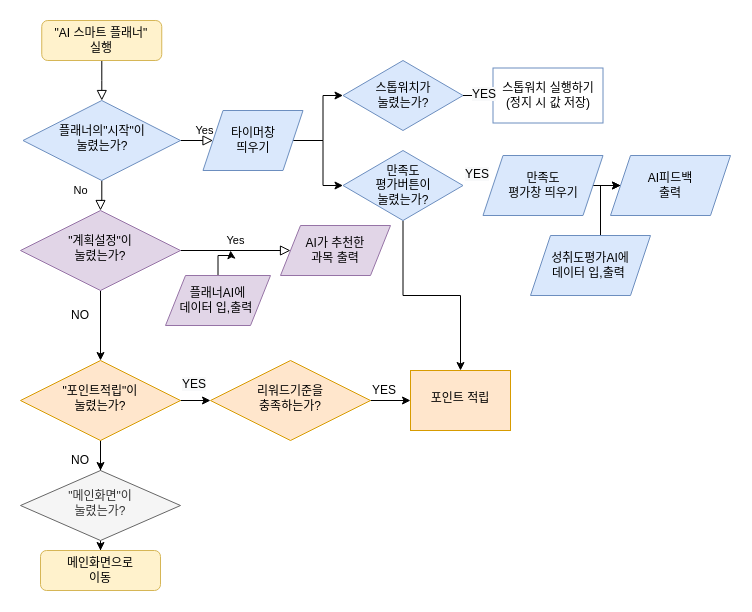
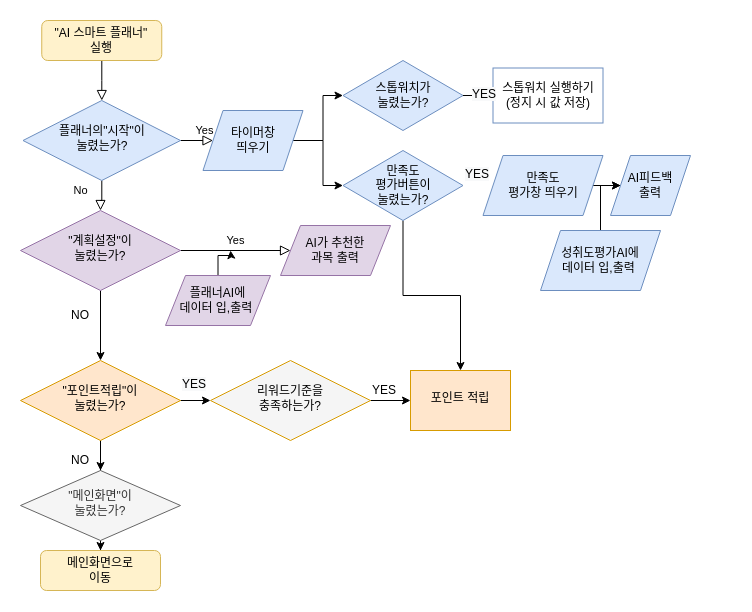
  <mxCell id="0" />
  <mxCell id="1" parent="0" />
  <mxCell id="2" value="" style="rounded=0;html=1;jettySize=auto;orthogonalLoop=1;fontSize=11;endArrow=block;endFill=0;endSize=8;strokeWidth=1;shadow=0;labelBackgroundColor=none;edgeStyle=orthogonalEdgeStyle;" parent="1" source="3" target="6" edge="1"><mxGeometry relative="1" as="geometry" /></mxCell>
  <mxCell id="3" value="&quot;AI 스마트 플래너&quot;&lt;br&gt;실행" style="rounded=1;whiteSpace=wrap;html=1;fontSize=12;glass=0;strokeWidth=1;shadow=0;fillColor=#fff2cc;strokeColor=#d6b656;" parent="1" vertex="1"><mxGeometry x="41.25" y="20" width="120" height="40" as="geometry" /></mxCell>
  <mxCell id="4" value="Yes" style="rounded=0;html=1;jettySize=auto;orthogonalLoop=1;fontSize=11;endArrow=block;endFill=0;endSize=8;strokeWidth=1;shadow=0;labelBackgroundColor=none;edgeStyle=orthogonalEdgeStyle;" parent="1" source="6" target="9" edge="1"><mxGeometry x="-1" y="114" relative="1" as="geometry"><mxPoint x="-11" y="-50" as="offset" /></mxGeometry></mxCell>
  <mxCell id="5" value="No" style="edgeStyle=orthogonalEdgeStyle;rounded=0;html=1;jettySize=auto;orthogonalLoop=1;fontSize=11;endArrow=block;endFill=0;endSize=8;strokeWidth=1;shadow=0;labelBackgroundColor=none;entryX=0;entryY=0.5;entryDx=0;entryDy=0;" parent="1" source="6" target="19" edge="1"><mxGeometry x="-1" y="-112" relative="1" as="geometry"><mxPoint x="-100" y="-62" as="offset" /><mxPoint x="230" y="140" as="targetPoint" /></mxGeometry></mxCell>
  <mxCell id="6" value="플래너의&quot;시작&quot;이 &lt;br&gt;눌렸는가?" style="rhombus;whiteSpace=wrap;html=1;shadow=0;fontFamily=Helvetica;fontSize=12;align=center;strokeWidth=1;spacing=6;spacingTop=-4;fillColor=#dae8fc;strokeColor=#6c8ebf;" parent="1" vertex="1"><mxGeometry x="22.5" y="100" width="157.5" height="80" as="geometry" /></mxCell>
  <mxCell id="7" value="Yes" style="edgeStyle=orthogonalEdgeStyle;rounded=0;html=1;jettySize=auto;orthogonalLoop=1;fontSize=11;endArrow=block;endFill=0;endSize=8;strokeWidth=1;shadow=0;labelBackgroundColor=none;entryX=0;entryY=0.5;entryDx=0;entryDy=0;" parent="1" source="9" target="30" edge="1"><mxGeometry y="10" relative="1" as="geometry"><mxPoint as="offset" /><mxPoint x="230" y="250" as="targetPoint" /></mxGeometry></mxCell>
  <mxCell id="8" value="" style="edgeStyle=orthogonalEdgeStyle;rounded=0;orthogonalLoop=1;jettySize=auto;html=1;" edge="1" parent="1" source="9" target="13"><mxGeometry relative="1" as="geometry" /></mxCell>
  <mxCell id="9" value="&quot;계획설정&quot;이&lt;br&gt;눌렸는가?" style="rhombus;whiteSpace=wrap;html=1;shadow=0;fontFamily=Helvetica;fontSize=12;align=center;strokeWidth=1;spacing=6;spacingTop=-4;fillColor=#e1d5e7;strokeColor=#9673a6;" parent="1" vertex="1"><mxGeometry x="20" y="210" width="160" height="80" as="geometry" /></mxCell>
  <mxCell id="10" value="" style="edgeStyle=orthogonalEdgeStyle;rounded=0;orthogonalLoop=1;jettySize=auto;html=1;" edge="1" parent="1"><mxGeometry relative="1" as="geometry"><mxPoint x="100" y="440" as="sourcePoint" /><mxPoint x="100" y="530" as="targetPoint" /></mxGeometry></mxCell>
  <mxCell id="11" value="" style="edgeStyle=orthogonalEdgeStyle;rounded=0;orthogonalLoop=1;jettySize=auto;html=1;" edge="1" parent="1" source="13" target="15"><mxGeometry relative="1" as="geometry" /></mxCell>
  <mxCell id="12" value="" style="edgeStyle=orthogonalEdgeStyle;rounded=0;orthogonalLoop=1;jettySize=auto;html=1;" edge="1" parent="1" source="13" target="34"><mxGeometry relative="1" as="geometry" /></mxCell>
  <mxCell id="13" value="&lt;span&gt;&quot;포인트적립&quot;이&lt;/span&gt;&lt;br&gt;&lt;span&gt;눌렸는가?&lt;/span&gt;" style="rhombus;whiteSpace=wrap;html=1;shadow=0;fontFamily=Helvetica;fontSize=12;align=center;strokeWidth=1;spacing=6;spacingTop=-4;fillColor=#ffe6cc;strokeColor=#d79b00;" vertex="1" parent="1"><mxGeometry x="20" y="360" width="160" height="80" as="geometry" /></mxCell>
  <mxCell id="14" value="" style="edgeStyle=orthogonalEdgeStyle;rounded=0;orthogonalLoop=1;jettySize=auto;html=1;" edge="1" parent="1" source="15" target="16"><mxGeometry relative="1" as="geometry" /></mxCell>
  <mxCell id="15" value="&quot;메인화면&quot;이&lt;br&gt;눌렸는가?" style="rhombus;whiteSpace=wrap;html=1;shadow=0;fontFamily=Helvetica;fontSize=12;align=center;strokeWidth=1;spacing=6;spacingTop=-4;fillColor=#f5f5f5;strokeColor=#666666;fontColor=#333333;" vertex="1" parent="1"><mxGeometry x="20" y="470" width="160" height="70" as="geometry" /></mxCell>
  <mxCell id="16" value="메인화면으로&lt;br&gt;이동" style="rounded=1;whiteSpace=wrap;html=1;fontSize=12;glass=0;strokeWidth=1;shadow=0;fillColor=#fff2cc;strokeColor=#d6b656;" vertex="1" parent="1"><mxGeometry x="40" y="550" width="120" height="40" as="geometry" /></mxCell>
  <mxCell id="17" value="" style="edgeStyle=orthogonalEdgeStyle;rounded=0;orthogonalLoop=1;jettySize=auto;html=1;" edge="1" parent="1" source="19" target="21"><mxGeometry relative="1" as="geometry" /></mxCell>
  <mxCell id="18" value="" style="edgeStyle=orthogonalEdgeStyle;rounded=0;orthogonalLoop=1;jettySize=auto;html=1;" edge="1" parent="1" source="19" target="24"><mxGeometry relative="1" as="geometry"><Array as="points"><mxPoint x="322.5" y="140" /><mxPoint x="322.5" y="185" /></Array></mxGeometry></mxCell>
  <mxCell id="19" value="타이머창 &lt;br&gt;띄우기" style="shape=parallelogram;perimeter=parallelogramPerimeter;whiteSpace=wrap;html=1;fixedSize=1;fillColor=#dae8fc;strokeColor=#6c8ebf;" vertex="1" parent="1"><mxGeometry x="202.5" y="110" width="100" height="60" as="geometry" /></mxCell>
  <mxCell id="20" value="" style="edgeStyle=orthogonalEdgeStyle;rounded=0;orthogonalLoop=1;jettySize=auto;html=1;" edge="1" parent="1" source="21" target="22"><mxGeometry relative="1" as="geometry" /></mxCell>
  <mxCell id="21" value="스톱워치가&lt;br&gt;눌렸는가?" style="rhombus;whiteSpace=wrap;html=1;fillColor=#dae8fc;strokeColor=#6c8ebf;" vertex="1" parent="1"><mxGeometry x="342.5" y="60" width="120" height="70" as="geometry" /></mxCell>
  <mxCell id="22" value="스톱워치 실행하기&lt;br&gt;(정지 시 값 저장)" style="whiteSpace=wrap;html=1;fillColor=#ffffff;strokeColor=#6c8ebf;" vertex="1" parent="1"><mxGeometry x="492.5" y="67.5" width="110" height="55" as="geometry" /></mxCell>
  <mxCell id="23" value="" style="edgeStyle=orthogonalEdgeStyle;rounded=0;orthogonalLoop=1;jettySize=auto;html=1;" edge="1" parent="1" source="24" target="35"><mxGeometry relative="1" as="geometry" /></mxCell>
  <mxCell id="24" value="만족도&lt;br&gt;평가버튼이&lt;br&gt;눌렸는가?" style="rhombus;whiteSpace=wrap;html=1;fillColor=#dae8fc;strokeColor=#6c8ebf;" vertex="1" parent="1"><mxGeometry x="342.5" y="150" width="120" height="70" as="geometry" /></mxCell>
  <mxCell id="25" value="" style="edgeStyle=orthogonalEdgeStyle;rounded=0;orthogonalLoop=1;jettySize=auto;html=1;" edge="1" parent="1" source="26" target="27"><mxGeometry relative="1" as="geometry" /></mxCell>
  <mxCell id="26" value="만족도&lt;br&gt;평가창 띄우기" style="shape=parallelogram;perimeter=parallelogramPerimeter;whiteSpace=wrap;html=1;fixedSize=1;fillColor=#dae8fc;strokeColor=#6c8ebf;" vertex="1" parent="1"><mxGeometry x="482.5" y="155" width="120" height="60" as="geometry" /></mxCell>
- <mxCell id="27" value="AI피드백&lt;br&gt;출력" style="shape=parallelogram;perimeter=parallelogramPerimeter;whiteSpace=wrap;html=1;fixedSize=1;fillColor=#dae8fc;strokeColor=#6c8ebf;" vertex="1" parent="1"><mxGeometry x="610" y="155" width="120" height="60" as="geometry" /></mxCell>
+ <mxCell id="27" value="AI피드백&lt;br&gt;출력" style="shape=parallelogram;perimeter=parallelogramPerimeter;whiteSpace=wrap;html=1;fixedSize=1;fillColor=#dae8fc;strokeColor=#6c8ebf;" vertex="1" parent="1"><mxGeometry x="610" y="155" width="80" height="60" as="geometry" /></mxCell>
  <mxCell id="28" value="" style="edgeStyle=orthogonalEdgeStyle;rounded=0;orthogonalLoop=1;jettySize=auto;html=1;" edge="1" parent="1" source="29" target="27"><mxGeometry relative="1" as="geometry"><Array as="points"><mxPoint x="590" y="238" /><mxPoint x="600" y="238" /><mxPoint x="600" y="185" /></Array></mxGeometry></mxCell>
- <mxCell id="29" value="성취도평가AI에&lt;br&gt;데이터 입,출력&amp;nbsp;" style="shape=parallelogram;perimeter=parallelogramPerimeter;whiteSpace=wrap;html=1;fixedSize=1;fillColor=#dae8fc;strokeColor=#6c8ebf;" vertex="1" parent="1"><mxGeometry x="530" y="235" width="120" height="60" as="geometry" /></mxCell>
+ <mxCell id="29" value="성취도평가AI에&lt;br&gt;데이터 입,출력&amp;nbsp;" style="shape=parallelogram;perimeter=parallelogramPerimeter;whiteSpace=wrap;html=1;fixedSize=1;fillColor=#dae8fc;strokeColor=#6c8ebf;" vertex="1" parent="1"><mxGeometry x="540" y="230" width="120" height="60" as="geometry" /></mxCell>
  <mxCell id="30" value="AI가 추천한&lt;br&gt;과목 출력" style="shape=parallelogram;perimeter=parallelogramPerimeter;whiteSpace=wrap;html=1;fixedSize=1;fillColor=#e1d5e7;strokeColor=#9673a6;" vertex="1" parent="1"><mxGeometry x="280" y="225" width="110" height="50" as="geometry" /></mxCell>
  <mxCell id="31" value="" style="edgeStyle=orthogonalEdgeStyle;rounded=0;orthogonalLoop=1;jettySize=auto;html=1;" edge="1" parent="1" source="32"><mxGeometry relative="1" as="geometry"><mxPoint x="230" y="250" as="targetPoint" /></mxGeometry></mxCell>
  <mxCell id="32" value="&lt;font style=&quot;font-size: 12px&quot;&gt;플래너AI에&lt;br&gt;데이터 입,출력&amp;nbsp;&lt;/font&gt;" style="shape=parallelogram;perimeter=parallelogramPerimeter;whiteSpace=wrap;html=1;fixedSize=1;fillColor=#e1d5e7;strokeColor=#9673a6;" vertex="1" parent="1"><mxGeometry x="165" y="275" width="105" height="50" as="geometry" /></mxCell>
  <mxCell id="33" value="" style="edgeStyle=orthogonalEdgeStyle;rounded=0;orthogonalLoop=1;jettySize=auto;html=1;" edge="1" parent="1" source="34" target="35"><mxGeometry relative="1" as="geometry" /></mxCell>
- <mxCell id="34" value="리워드기준을&lt;br&gt;충족하는가?" style="rhombus;whiteSpace=wrap;html=1;shadow=0;fontFamily=Helvetica;fontSize=12;align=center;strokeWidth=1;spacing=6;spacingTop=-4;fillColor=#ffe6cc;strokeColor=#d79b00;" vertex="1" parent="1"><mxGeometry x="210" y="360" width="160" height="80" as="geometry" /></mxCell>
+ <mxCell id="34" value="리워드기준을&lt;br&gt;충족하는가?" style="rhombus;whiteSpace=wrap;html=1;shadow=0;fontFamily=Helvetica;fontSize=12;align=center;strokeWidth=1;spacing=6;spacingTop=-4;fillColor=#f5f5f5;strokeColor=#d79b00;" vertex="1" parent="1"><mxGeometry x="210" y="360" width="160" height="80" as="geometry" /></mxCell>
  <mxCell id="35" value="포인트 적립" style="whiteSpace=wrap;html=1;shadow=0;strokeWidth=1;spacing=6;spacingTop=-4;fillColor=#ffe6cc;strokeColor=#d79b00;" vertex="1" parent="1"><mxGeometry x="410" y="370" width="100" height="60" as="geometry" /></mxCell>
  <mxCell id="36" value="YES" style="text;html=1;strokeColor=none;fillColor=none;align=center;verticalAlign=middle;whiteSpace=wrap;rounded=0;" vertex="1" parent="1"><mxGeometry x="364" y="380" width="40" height="20" as="geometry" /></mxCell>
  <mxCell id="37" value="NO" style="text;html=1;strokeColor=none;fillColor=none;align=center;verticalAlign=middle;whiteSpace=wrap;rounded=0;" vertex="1" parent="1"><mxGeometry x="60" y="450" width="40" height="20" as="geometry" /></mxCell>
  <mxCell id="38" value="NO" style="text;html=1;strokeColor=none;fillColor=none;align=center;verticalAlign=middle;whiteSpace=wrap;rounded=0;" vertex="1" parent="1"><mxGeometry x="60" y="305" width="40" height="20" as="geometry" /></mxCell>
  <mxCell id="39" value="&lt;span style=&quot;color: rgb(0, 0, 0); font-family: helvetica; font-size: 12px; font-style: normal; font-weight: 400; letter-spacing: normal; text-align: center; text-indent: 0px; text-transform: none; word-spacing: 0px; background-color: rgb(248, 249, 250); display: inline; float: none;&quot;&gt;YES&lt;/span&gt;" style="text;whiteSpace=wrap;html=1;" vertex="1" parent="1"><mxGeometry x="180" y="370" width="50" height="30" as="geometry" /></mxCell>
  <mxCell id="40" value="&lt;span style=&quot;color: rgb(0, 0, 0); font-family: helvetica; font-size: 12px; font-style: normal; font-weight: 400; letter-spacing: normal; text-align: center; text-indent: 0px; text-transform: none; word-spacing: 0px; background-color: rgb(248, 249, 250); display: inline; float: none;&quot;&gt;YES&lt;/span&gt;" style="text;whiteSpace=wrap;html=1;" vertex="1" parent="1"><mxGeometry x="462.5" y="160" width="50" height="30" as="geometry" /></mxCell>
  <mxCell id="41" value="&lt;span style=&quot;color: rgb(0, 0, 0); font-family: helvetica; font-size: 12px; font-style: normal; font-weight: 400; letter-spacing: normal; text-align: center; text-indent: 0px; text-transform: none; word-spacing: 0px; background-color: rgb(248, 249, 250); display: inline; float: none;&quot;&gt;YES&lt;/span&gt;" style="text;whiteSpace=wrap;html=1;" vertex="1" parent="1"><mxGeometry x="470" y="80" width="50" height="30" as="geometry" /></mxCell>
